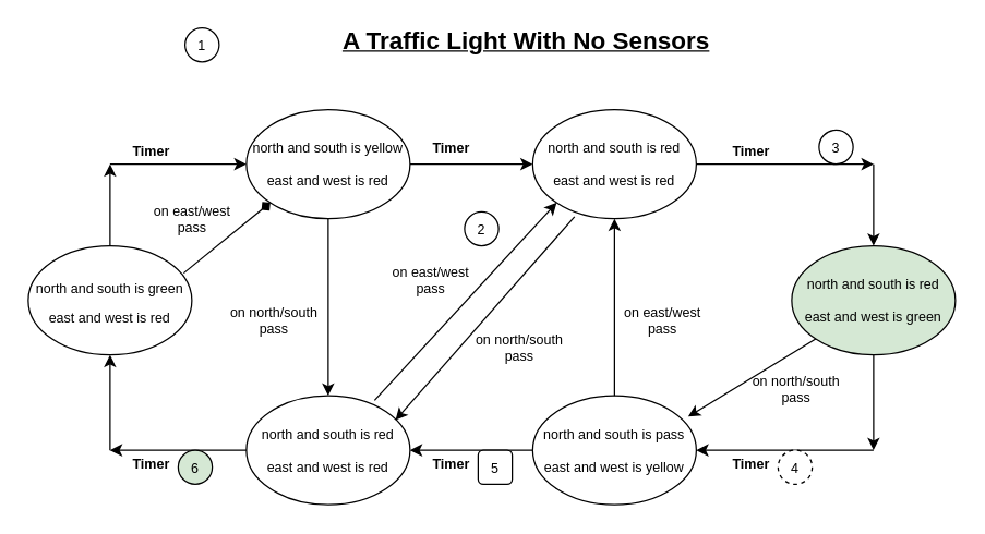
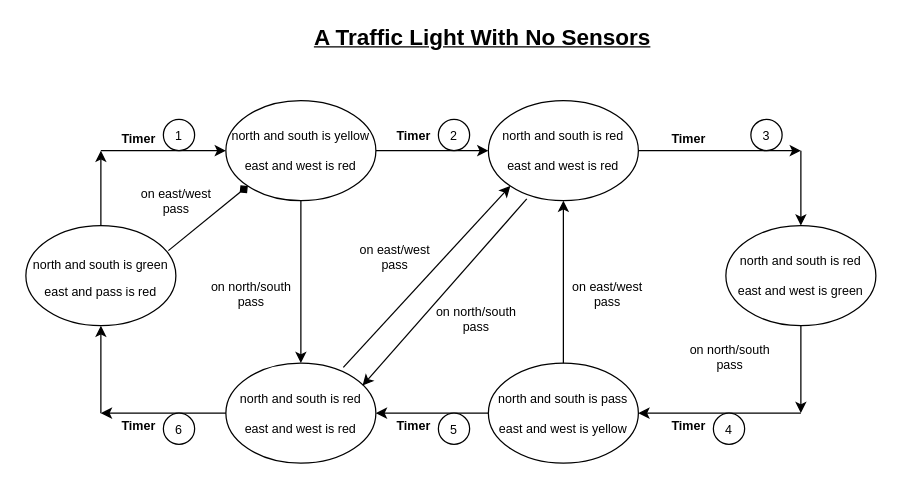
  <mxCell id="0" />
  <mxCell id="1" parent="0" />
  <mxCell id="2" value="&lt;b&gt;&lt;u&gt;&lt;font style=&quot;font-size: 18px&quot;&gt;A Traffic Light With No Sensors&lt;/font&gt;&lt;/u&gt;&lt;/b&gt;" style="text;html=1;align=center;verticalAlign=middle;resizable=0;points=[];autosize=1;strokeColor=none;fillColor=none;" parent="1" vertex="1"><mxGeometry x="245" y="20" width="280" height="20" as="geometry" /></mxCell>
- <mxCell id="3" value="&lt;font style=&quot;font-size: 10px&quot;&gt;north and south is green&lt;br&gt;east and west is red&lt;br&gt;&lt;/font&gt;" style="ellipse;whiteSpace=wrap;html=1;fontSize=18;" parent="1" vertex="1"><mxGeometry x="20" y="180" width="120" height="80" as="geometry" /></mxCell>
+ <mxCell id="3" value="&lt;font style=&quot;font-size: 10px&quot;&gt;north and south is green&lt;br&gt;east and pass is red&lt;br&gt;&lt;/font&gt;" style="ellipse;whiteSpace=wrap;html=1;fontSize=18;" parent="1" vertex="1"><mxGeometry x="20" y="180" width="120" height="80" as="geometry" /></mxCell>
  <mxCell id="4" style="edgeStyle=orthogonalEdgeStyle;rounded=0;orthogonalLoop=1;jettySize=auto;html=1;entryX=0;entryY=0.5;entryDx=0;entryDy=0;fontSize=10;" parent="1" source="5" target="6" edge="1"><mxGeometry relative="1" as="geometry" /></mxCell>
  <mxCell id="5" value="north and south is yellow&lt;br&gt;&lt;br&gt;east and west is red" style="ellipse;whiteSpace=wrap;html=1;fontSize=10;" parent="1" vertex="1"><mxGeometry x="180" y="80" width="120" height="80" as="geometry" /></mxCell>
  <mxCell id="6" value="north and south is red&lt;br&gt;&lt;br&gt;east and west is red" style="ellipse;whiteSpace=wrap;html=1;fontSize=10;" parent="1" vertex="1"><mxGeometry x="390" y="80" width="120" height="80" as="geometry" /></mxCell>
- <mxCell id="7" value="north and south is red&lt;br&gt;&lt;br&gt;east and west is green" style="ellipse;whiteSpace=wrap;html=1;fontSize=10;fillColor=#d5e8d4;" parent="1" vertex="1"><mxGeometry x="580" y="180" width="120" height="80" as="geometry" /></mxCell>
+ <mxCell id="7" value="north and south is red&lt;br&gt;&lt;br&gt;east and west is green" style="ellipse;whiteSpace=wrap;html=1;fontSize=10;" parent="1" vertex="1"><mxGeometry x="580" y="180" width="120" height="80" as="geometry" /></mxCell>
  <mxCell id="8" value="north and south is red&lt;br&gt;&lt;br&gt;east and west is red" style="ellipse;whiteSpace=wrap;html=1;fontSize=10;" parent="1" vertex="1"><mxGeometry x="180" y="290" width="120" height="80" as="geometry" /></mxCell>
  <mxCell id="9" style="edgeStyle=orthogonalEdgeStyle;rounded=0;orthogonalLoop=1;jettySize=auto;html=1;entryX=1;entryY=0.5;entryDx=0;entryDy=0;fontSize=10;" parent="1" source="10" target="8" edge="1"><mxGeometry relative="1" as="geometry" /></mxCell>
  <mxCell id="10" value="north and south is pass&lt;br&gt;&lt;br&gt;east and west is yellow" style="ellipse;whiteSpace=wrap;html=1;fontSize=10;" parent="1" vertex="1"><mxGeometry x="390" y="290" width="120" height="80" as="geometry" /></mxCell>
  <mxCell id="11" value="" style="endArrow=classic;html=1;rounded=0;fontSize=10;exitX=0.5;exitY=0;exitDx=0;exitDy=0;" parent="1" source="3" edge="1"><mxGeometry width="50" height="50" relative="1" as="geometry"><mxPoint x="350" y="180" as="sourcePoint" /><mxPoint x="80" y="120" as="targetPoint" /></mxGeometry></mxCell>
  <mxCell id="12" value="" style="endArrow=classic;html=1;rounded=0;fontSize=10;" parent="1" edge="1"><mxGeometry width="50" height="50" relative="1" as="geometry"><mxPoint x="80" y="120" as="sourcePoint" /><mxPoint x="180" y="120" as="targetPoint" /></mxGeometry></mxCell>
  <mxCell id="13" value="" style="endArrow=classic;html=1;rounded=0;fontSize=10;exitX=1;exitY=0.5;exitDx=0;exitDy=0;" parent="1" source="6" edge="1"><mxGeometry width="50" height="50" relative="1" as="geometry"><mxPoint x="350" y="180" as="sourcePoint" /><mxPoint x="640" y="120" as="targetPoint" /></mxGeometry></mxCell>
  <mxCell id="14" value="" style="endArrow=classic;html=1;rounded=0;fontSize=10;entryX=0.5;entryY=0;entryDx=0;entryDy=0;" parent="1" target="7" edge="1"><mxGeometry width="50" height="50" relative="1" as="geometry"><mxPoint x="640" y="120" as="sourcePoint" /><mxPoint x="400" y="130" as="targetPoint" /></mxGeometry></mxCell>
  <mxCell id="15" value="" style="endArrow=classic;html=1;rounded=0;fontSize=10;exitX=0.5;exitY=1;exitDx=0;exitDy=0;" parent="1" source="7" edge="1"><mxGeometry width="50" height="50" relative="1" as="geometry"><mxPoint x="350" y="180" as="sourcePoint" /><mxPoint x="640" y="330" as="targetPoint" /></mxGeometry></mxCell>
  <mxCell id="16" value="" style="endArrow=classic;html=1;rounded=0;fontSize=10;entryX=1;entryY=0.5;entryDx=0;entryDy=0;" parent="1" target="10" edge="1"><mxGeometry width="50" height="50" relative="1" as="geometry"><mxPoint x="640" y="330" as="sourcePoint" /><mxPoint x="400" y="130" as="targetPoint" /></mxGeometry></mxCell>
  <mxCell id="17" value="" style="endArrow=classic;html=1;rounded=0;fontSize=10;exitX=0;exitY=0.5;exitDx=0;exitDy=0;" parent="1" source="8" edge="1"><mxGeometry width="50" height="50" relative="1" as="geometry"><mxPoint x="350" y="180" as="sourcePoint" /><mxPoint x="80" y="330" as="targetPoint" /></mxGeometry></mxCell>
  <mxCell id="18" value="" style="endArrow=classic;html=1;rounded=0;fontSize=10;entryX=0.5;entryY=1;entryDx=0;entryDy=0;" parent="1" target="3" edge="1"><mxGeometry width="50" height="50" relative="1" as="geometry"><mxPoint x="80" y="330" as="sourcePoint" /><mxPoint x="400" y="130" as="targetPoint" /></mxGeometry></mxCell>
  <mxCell id="19" value="&lt;b&gt;Timer&lt;/b&gt;" style="text;html=1;align=center;verticalAlign=middle;resizable=0;points=[];autosize=1;strokeColor=none;fillColor=none;fontSize=10;" parent="1" vertex="1"><mxGeometry x="90" y="100" width="40" height="20" as="geometry" /></mxCell>
- <mxCell id="20" value="1" style="ellipse;whiteSpace=wrap;html=1;aspect=fixed;fontSize=10;" parent="1" vertex="1"><mxGeometry x="135" y="20" width="25" height="25" as="geometry" /></mxCell>
+ <mxCell id="20" value="1" style="ellipse;whiteSpace=wrap;html=1;aspect=fixed;fontSize=10;" parent="1" vertex="1"><mxGeometry x="130" y="95" width="25" height="25" as="geometry" /></mxCell>
  <mxCell id="21" value="&lt;b&gt;Timer&lt;/b&gt;" style="text;html=1;align=center;verticalAlign=middle;resizable=0;points=[];autosize=1;strokeColor=none;fillColor=none;fontSize=10;" parent="1" vertex="1"><mxGeometry x="530" y="100" width="40" height="20" as="geometry" /></mxCell>
  <mxCell id="22" value="3" style="ellipse;whiteSpace=wrap;html=1;aspect=fixed;fontSize=10;" parent="1" vertex="1"><mxGeometry x="600" y="95" width="25" height="25" as="geometry" /></mxCell>
  <mxCell id="23" value="&lt;b&gt;Timer&lt;/b&gt;" style="text;html=1;align=center;verticalAlign=middle;resizable=0;points=[];autosize=1;strokeColor=none;fillColor=none;fontSize=10;" parent="1" vertex="1"><mxGeometry x="530" y="330" width="40" height="20" as="geometry" /></mxCell>
- <mxCell id="24" value="4" style="ellipse;whiteSpace=wrap;html=1;aspect=fixed;fontSize=10;dashed=1;" parent="1" vertex="1"><mxGeometry x="570" y="330" width="25" height="25" as="geometry" /></mxCell>
+ <mxCell id="24" value="4" style="ellipse;whiteSpace=wrap;html=1;aspect=fixed;fontSize=10;" parent="1" vertex="1"><mxGeometry x="570" y="330" width="25" height="25" as="geometry" /></mxCell>
  <mxCell id="25" value="&lt;b&gt;Timer&lt;/b&gt;" style="text;html=1;align=center;verticalAlign=middle;resizable=0;points=[];autosize=1;strokeColor=none;fillColor=none;fontSize=10;" parent="1" vertex="1"><mxGeometry x="310" y="330" width="40" height="20" as="geometry" /></mxCell>
- <mxCell id="26" value="5" style="whiteSpace=wrap;html=1;aspect=fixed;fontSize=10;rounded=1;" parent="1" vertex="1"><mxGeometry x="350" y="330" width="25" height="25" as="geometry" /></mxCell>
+ <mxCell id="26" value="5" style="ellipse;whiteSpace=wrap;html=1;aspect=fixed;fontSize=10;" parent="1" vertex="1"><mxGeometry x="350" y="330" width="25" height="25" as="geometry" /></mxCell>
  <mxCell id="27" value="&lt;b&gt;Timer&lt;/b&gt;" style="text;html=1;align=center;verticalAlign=middle;resizable=0;points=[];autosize=1;strokeColor=none;fillColor=none;fontSize=10;" parent="1" vertex="1"><mxGeometry x="90" y="330" width="40" height="20" as="geometry" /></mxCell>
- <mxCell id="28" value="6" style="ellipse;whiteSpace=wrap;html=1;aspect=fixed;fontSize=10;fillColor=#d5e8d4;" parent="1" vertex="1"><mxGeometry x="130" y="330" width="25" height="25" as="geometry" /></mxCell>
+ <mxCell id="28" value="6" style="ellipse;whiteSpace=wrap;html=1;aspect=fixed;fontSize=10;" parent="1" vertex="1"><mxGeometry x="130" y="330" width="25" height="25" as="geometry" /></mxCell>
  <mxCell id="29" value="&lt;b&gt;Timer&lt;/b&gt;" style="text;html=1;align=center;verticalAlign=middle;resizable=0;points=[];autosize=1;strokeColor=none;fillColor=none;fontSize=10;" parent="1" vertex="1"><mxGeometry x="310" y="97.5" width="40" height="20" as="geometry" /></mxCell>
- <mxCell id="30" value="2" style="ellipse;whiteSpace=wrap;html=1;aspect=fixed;fontSize=10;" parent="1" vertex="1"><mxGeometry x="340" y="155" width="25" height="25" as="geometry" /></mxCell>
+ <mxCell id="30" value="2" style="ellipse;whiteSpace=wrap;html=1;aspect=fixed;fontSize=10;" parent="1" vertex="1"><mxGeometry x="350" y="95" width="25" height="25" as="geometry" /></mxCell>
  <mxCell id="31" value="" style="endArrow=diamond;html=1;rounded=0;fontSize=10;exitX=0.95;exitY=0.25;exitDx=0;exitDy=0;exitPerimeter=0;entryX=0;entryY=1;entryDx=0;entryDy=0;" parent="1" source="3" target="5" edge="1"><mxGeometry width="50" height="50" relative="1" as="geometry"><mxPoint x="350" y="280" as="sourcePoint" /><mxPoint x="400" y="230" as="targetPoint" /></mxGeometry></mxCell>
  <mxCell id="32" value="on east/west &lt;br&gt;pass" style="text;html=1;align=center;verticalAlign=middle;resizable=0;points=[];autosize=1;strokeColor=none;fillColor=none;fontSize=10;" parent="1" vertex="1"><mxGeometry x="105" y="145" width="70" height="30" as="geometry" /></mxCell>
  <mxCell id="33" value="" style="endArrow=classic;html=1;rounded=0;fontSize=10;exitX=0.5;exitY=1;exitDx=0;exitDy=0;entryX=0.5;entryY=0;entryDx=0;entryDy=0;" parent="1" source="5" target="8" edge="1"><mxGeometry width="50" height="50" relative="1" as="geometry"><mxPoint x="350" y="270" as="sourcePoint" /><mxPoint x="400" y="220" as="targetPoint" /></mxGeometry></mxCell>
  <mxCell id="34" value="on north/south&lt;br&gt;pass" style="text;html=1;align=center;verticalAlign=middle;resizable=0;points=[];autosize=1;strokeColor=none;fillColor=none;fontSize=10;" parent="1" vertex="1"><mxGeometry x="160" y="220" width="80" height="30" as="geometry" /></mxCell>
  <mxCell id="35" value="" style="endArrow=classic;html=1;rounded=0;fontSize=10;entryX=0;entryY=1;entryDx=0;entryDy=0;exitX=0.783;exitY=0.042;exitDx=0;exitDy=0;exitPerimeter=0;" parent="1" source="8" target="6" edge="1"><mxGeometry width="50" height="50" relative="1" as="geometry"><mxPoint x="270" y="300" as="sourcePoint" /><mxPoint x="400" y="220" as="targetPoint" /></mxGeometry></mxCell>
  <mxCell id="36" value="" style="endArrow=classic;html=1;rounded=0;fontSize=10;exitX=0.256;exitY=0.983;exitDx=0;exitDy=0;exitPerimeter=0;entryX=0.911;entryY=0.225;entryDx=0;entryDy=0;entryPerimeter=0;" parent="1" source="6" target="8" edge="1"><mxGeometry width="50" height="50" relative="1" as="geometry"><mxPoint x="350" y="270" as="sourcePoint" /><mxPoint x="400" y="220" as="targetPoint" /></mxGeometry></mxCell>
  <mxCell id="37" value="on east/west&lt;br&gt;pass" style="text;html=1;align=center;verticalAlign=middle;resizable=0;points=[];autosize=1;strokeColor=none;fillColor=none;fontSize=10;" parent="1" vertex="1"><mxGeometry x="280" y="190" width="70" height="30" as="geometry" /></mxCell>
  <mxCell id="38" value="on north/south&lt;br&gt;pass" style="text;html=1;align=center;verticalAlign=middle;resizable=0;points=[];autosize=1;strokeColor=none;fillColor=none;fontSize=10;" parent="1" vertex="1"><mxGeometry x="340" y="240" width="80" height="30" as="geometry" /></mxCell>
  <mxCell id="39" value="" style="endArrow=classic;html=1;rounded=0;fontSize=10;exitX=0.5;exitY=0;exitDx=0;exitDy=0;entryX=0.5;entryY=1;entryDx=0;entryDy=0;" parent="1" source="10" target="6" edge="1"><mxGeometry width="50" height="50" relative="1" as="geometry"><mxPoint x="350" y="250" as="sourcePoint" /><mxPoint x="400" y="200" as="targetPoint" /></mxGeometry></mxCell>
  <mxCell id="40" value="on east/west&lt;br&gt;pass" style="text;html=1;align=center;verticalAlign=middle;resizable=0;points=[];autosize=1;strokeColor=none;fillColor=none;fontSize=10;" parent="1" vertex="1"><mxGeometry x="450" y="220" width="70" height="30" as="geometry" /></mxCell>
- <mxCell id="41" value="" style="endArrow=classic;html=1;rounded=0;fontSize=10;exitX=0;exitY=1;exitDx=0;exitDy=0;entryX=0.95;entryY=0.192;entryDx=0;entryDy=0;entryPerimeter=0;" parent="1" source="7" target="10" edge="1"><mxGeometry width="50" height="50" relative="1" as="geometry"><mxPoint x="350" y="250" as="sourcePoint" /><mxPoint x="400" y="200" as="targetPoint" /></mxGeometry></mxCell>
  <mxCell id="42" value="on north/south&lt;br&gt;pass" style="text;html=1;align=center;verticalAlign=middle;resizable=0;points=[];autosize=1;strokeColor=none;fillColor=none;fontSize=10;" parent="1" vertex="1"><mxGeometry x="542.5" y="270" width="80" height="30" as="geometry" /></mxCell>
